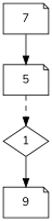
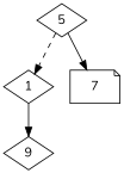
  digraph {
    fontname=Nunito
    node [fontname=Nunito shape=diamond]
    edge [fontname=Nunito style=solid]
-   n1 [label=5 shape=note]
+   n1 [label=5]
    n2 [label=1]
    n3 [label=7 shape=note]
-   n4 [label=9 shape=note]
+   n4 [label=9]
    n1 -> n2 [style=dashed]
-   n3 -> n1
+   n1 -> n3
    n2 -> n4
  }
